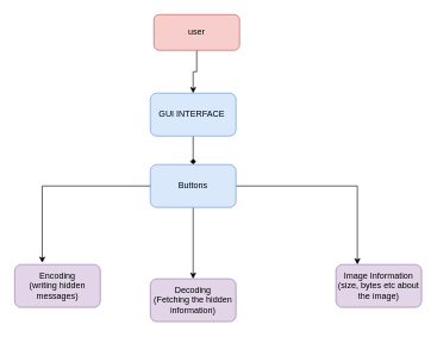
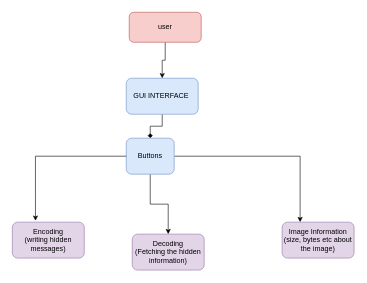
  <mxCell id="0" />
  <mxCell id="1" parent="0" />
  <mxCell id="2" style="edgeStyle=orthogonalEdgeStyle;rounded=0;orthogonalLoop=1;jettySize=auto;html=1;exitX=0.5;exitY=1;exitDx=0;exitDy=0;entryX=0.5;entryY=0;entryDx=0;entryDy=0;endArrow=diamond;" edge="1" parent="1" source="3" target="6"><mxGeometry relative="1" as="geometry" /></mxCell>
  <mxCell id="3" value="GUI INTERFACE&amp;nbsp;" style="rounded=1;whiteSpace=wrap;html=1;fillColor=#dae8fc;strokeColor=#6c8ebf;" vertex="1" parent="1"><mxGeometry x="210" y="130" width="120" height="60" as="geometry" /></mxCell>
  <mxCell id="4" style="edgeStyle=orthogonalEdgeStyle;rounded=0;orthogonalLoop=1;jettySize=auto;html=1;exitX=1;exitY=0.5;exitDx=0;exitDy=0;entryX=0.25;entryY=0;entryDx=0;entryDy=0;" edge="1" parent="1" source="6" target="9"><mxGeometry relative="1" as="geometry" /></mxCell>
  <mxCell id="5" value="" style="edgeStyle=orthogonalEdgeStyle;rounded=0;orthogonalLoop=1;jettySize=auto;html=1;" edge="1" parent="1" source="6" target="8"><mxGeometry relative="1" as="geometry" /></mxCell>
- <mxCell id="6" value="Buttons" style="rounded=1;whiteSpace=wrap;html=1;fillColor=#dae8fc;strokeColor=#6c8ebf;" vertex="1" parent="1"><mxGeometry x="210" y="230" width="120" height="60" as="geometry" /></mxCell>
+ <mxCell id="6" value="Buttons" style="rounded=1;whiteSpace=wrap;html=1;fillColor=#dae8fc;strokeColor=#6c8ebf;" vertex="1" parent="1"><mxGeometry x="210" y="230" width="80" height="60" as="geometry" /></mxCell>
  <mxCell id="7" value="Encoding&lt;br&gt;(writing hidden messages)" style="rounded=1;whiteSpace=wrap;html=1;fillColor=#e1d5e7;strokeColor=#9673a6;" vertex="1" parent="1"><mxGeometry x="20" y="370" width="120" height="60" as="geometry" /></mxCell>
- <mxCell id="8" value="Decoding&lt;br&gt;(Fetching the hidden information)" style="rounded=1;whiteSpace=wrap;html=1;fillColor=#e1d5e7;strokeColor=#9673a6;" vertex="1" parent="1"><mxGeometry x="210" y="390" width="120" height="60" as="geometry" /></mxCell>
+ <mxCell id="8" value="Decoding&lt;br&gt;(Fetching the hidden information)" style="rounded=1;whiteSpace=wrap;html=1;fillColor=#e1d5e7;strokeColor=#9673a6;" vertex="1" parent="1"><mxGeometry x="220" y="390" width="120" height="60" as="geometry" /></mxCell>
  <mxCell id="9" value="Image Information&lt;br&gt;(size, bytes etc about the image)" style="rounded=1;whiteSpace=wrap;html=1;fillColor=#e1d5e7;strokeColor=#9673a6;" vertex="1" parent="1"><mxGeometry x="470" y="370" width="120" height="60" as="geometry" /></mxCell>
  <mxCell id="10" style="edgeStyle=orthogonalEdgeStyle;rounded=0;orthogonalLoop=1;jettySize=auto;html=1;exitX=0;exitY=0.5;exitDx=0;exitDy=0;entryX=0.322;entryY=-0.039;entryDx=0;entryDy=0;entryPerimeter=0;" edge="1" parent="1" source="6" target="7"><mxGeometry relative="1" as="geometry" /></mxCell>
  <mxCell id="11" value="" style="edgeStyle=orthogonalEdgeStyle;rounded=0;orthogonalLoop=1;jettySize=auto;html=1;" edge="1" parent="1" source="12" target="3"><mxGeometry relative="1" as="geometry" /></mxCell>
  <mxCell id="12" value="user" style="rounded=1;whiteSpace=wrap;html=1;fillColor=#f8cecc;strokeColor=#b85450;" vertex="1" parent="1"><mxGeometry x="215" y="20" width="120" height="50" as="geometry" /></mxCell>
